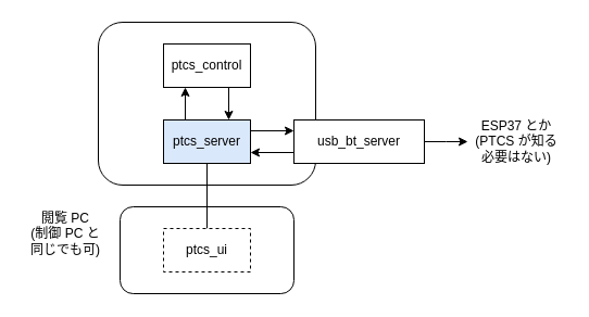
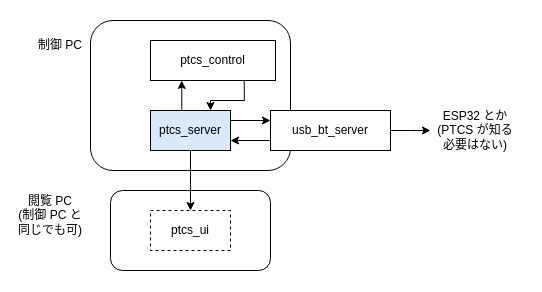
  <mxCell id="0" />
  <mxCell id="1" parent="0" />
  <mxCell id="2" value="" style="rounded=1;whiteSpace=wrap;html=1;" parent="1" vertex="1"><mxGeometry x="110" y="190" width="160" height="80" as="geometry" /></mxCell>
  <mxCell id="3" value="" style="rounded=1;whiteSpace=wrap;html=1;" parent="1" vertex="1"><mxGeometry x="90" y="20" width="200" height="150" as="geometry" /></mxCell>
- <mxCell id="4" style="edgeStyle=orthogonalEdgeStyle;rounded=0;orthogonalLoop=1;jettySize=auto;html=1;exitX=0.5;exitY=1;exitDx=0;exitDy=0;entryX=0.5;entryY=0;entryDx=0;entryDy=0;endArrow=none;" parent="1" source="7" target="8" edge="1"><mxGeometry relative="1" as="geometry" /></mxCell>
+ <mxCell id="4" style="edgeStyle=orthogonalEdgeStyle;rounded=0;orthogonalLoop=1;jettySize=auto;html=1;exitX=0.5;exitY=1;exitDx=0;exitDy=0;entryX=0.5;entryY=0;entryDx=0;entryDy=0;" parent="1" source="7" target="8" edge="1"><mxGeometry relative="1" as="geometry" /></mxCell>
  <mxCell id="5" style="edgeStyle=orthogonalEdgeStyle;rounded=0;orthogonalLoop=1;jettySize=auto;html=1;exitX=0.25;exitY=0;exitDx=0;exitDy=0;entryX=0.25;entryY=1;entryDx=0;entryDy=0;" parent="1" source="7" target="10" edge="1"><mxGeometry relative="1" as="geometry" /></mxCell>
  <mxCell id="6" style="edgeStyle=orthogonalEdgeStyle;rounded=0;orthogonalLoop=1;jettySize=auto;html=1;exitX=1;exitY=0.25;exitDx=0;exitDy=0;entryX=0;entryY=0.25;entryDx=0;entryDy=0;" parent="1" source="7" target="13" edge="1"><mxGeometry relative="1" as="geometry" /></mxCell>
  <mxCell id="7" value="ptcs_server" style="rounded=0;whiteSpace=wrap;html=1;fillColor=#dae8fc;" parent="1" vertex="1"><mxGeometry x="150" y="110" width="80" height="40" as="geometry" /></mxCell>
  <mxCell id="8" value="ptcs_ui" style="rounded=0;whiteSpace=wrap;html=1;dashed=1;" parent="1" vertex="1"><mxGeometry x="150" y="210" width="80" height="40" as="geometry" /></mxCell>
  <mxCell id="9" style="edgeStyle=orthogonalEdgeStyle;rounded=0;orthogonalLoop=1;jettySize=auto;html=1;exitX=0.75;exitY=1;exitDx=0;exitDy=0;entryX=0.75;entryY=0;entryDx=0;entryDy=0;" parent="1" source="10" target="7" edge="1"><mxGeometry relative="1" as="geometry" /></mxCell>
- <mxCell id="10" value="ptcs_control" style="rounded=0;whiteSpace=wrap;html=1;" parent="1" vertex="1"><mxGeometry x="150" y="40" width="80" height="40" as="geometry" /></mxCell>
+ <mxCell id="10" value="ptcs_control" style="rounded=0;whiteSpace=wrap;html=1;" parent="1" vertex="1"><mxGeometry x="150" y="40" width="125" height="40" as="geometry" /></mxCell>
  <mxCell id="11" style="edgeStyle=orthogonalEdgeStyle;rounded=0;orthogonalLoop=1;jettySize=auto;html=1;exitX=0;exitY=0.75;exitDx=0;exitDy=0;entryX=1;entryY=0.75;entryDx=0;entryDy=0;" parent="1" source="13" target="7" edge="1"><mxGeometry relative="1" as="geometry" /></mxCell>
  <mxCell id="12" style="edgeStyle=orthogonalEdgeStyle;rounded=0;orthogonalLoop=1;jettySize=auto;html=1;exitX=1;exitY=0.5;exitDx=0;exitDy=0;" parent="1" source="13" edge="1"><mxGeometry relative="1" as="geometry"><mxPoint x="430" y="130" as="targetPoint" /></mxGeometry></mxCell>
  <mxCell id="13" value="usb_bt_server" style="rounded=0;whiteSpace=wrap;html=1;" parent="1" vertex="1"><mxGeometry x="270" y="110" width="120" height="40" as="geometry" /></mxCell>
- <mxCell id="15" value="閲覧 PC&lt;br&gt;(制御 PC と&lt;br&gt;同じでも可)" style="text;html=1;strokeColor=none;fillColor=none;align=center;verticalAlign=middle;whiteSpace=wrap;rounded=0;" parent="1" vertex="1"><mxGeometry x="20" y="200" width="80" height="30" as="geometry" /></mxCell>
- <mxCell id="16" value="ESP37 とか&lt;br&gt;(PTCS が知る&lt;br&gt;必要はない)" style="text;html=1;strokeColor=none;fillColor=none;align=center;verticalAlign=middle;whiteSpace=wrap;rounded=0;" parent="1" vertex="1"><mxGeometry x="430" y="100" width="90" height="60" as="geometry" /></mxCell>
+ <mxCell id="14" value="制御 PC" style="text;html=1;strokeColor=none;fillColor=none;align=center;verticalAlign=middle;whiteSpace=wrap;rounded=0;" parent="1" vertex="1"><mxGeometry x="30" y="30" width="60" height="30" as="geometry" /></mxCell>
+ <mxCell id="15" value="閲覧 PC&lt;br&gt;(制御 PC と&lt;br&gt;同じでも可)" style="text;html=1;strokeColor=none;fillColor=none;align=center;verticalAlign=middle;whiteSpace=wrap;rounded=0;" parent="1" vertex="1"><mxGeometry x="10" y="200" width="80" height="30" as="geometry" /></mxCell>
+ <mxCell id="16" value="ESP32 とか&lt;br&gt;(PTCS が知る&lt;br&gt;必要はない)" style="text;html=1;strokeColor=none;fillColor=none;align=center;verticalAlign=middle;whiteSpace=wrap;rounded=0;" parent="1" vertex="1"><mxGeometry x="430" y="100" width="90" height="60" as="geometry" /></mxCell>
